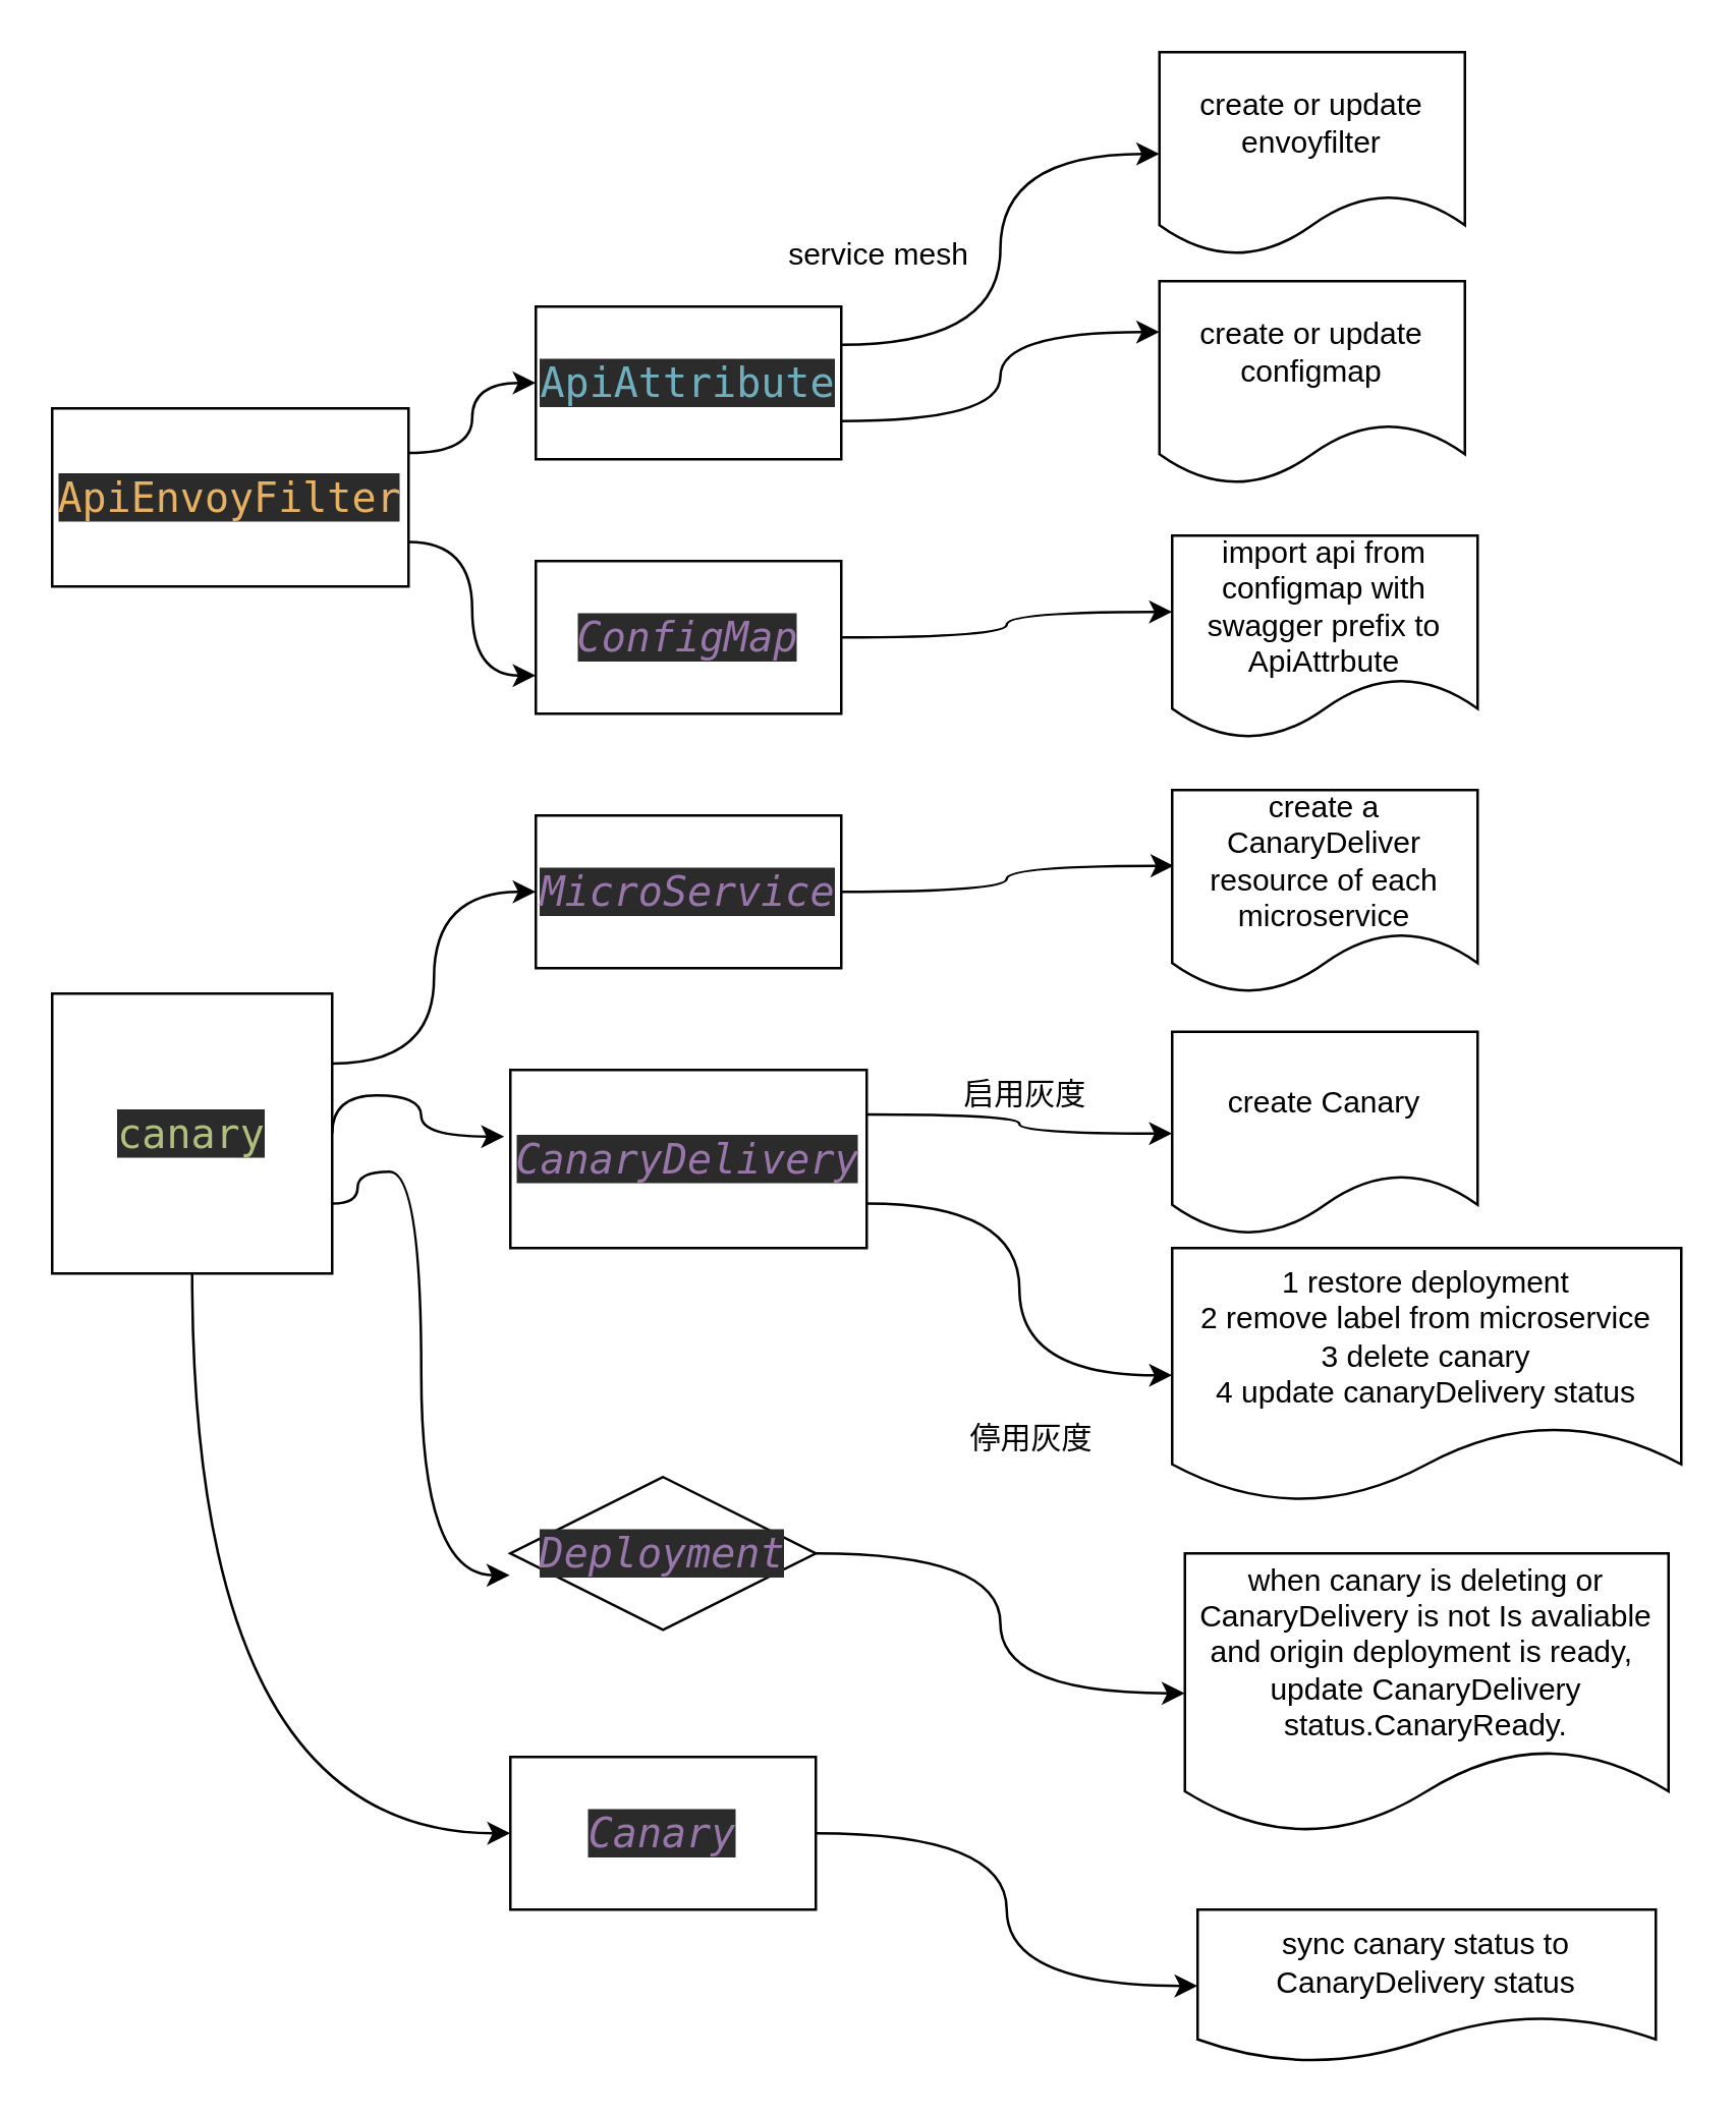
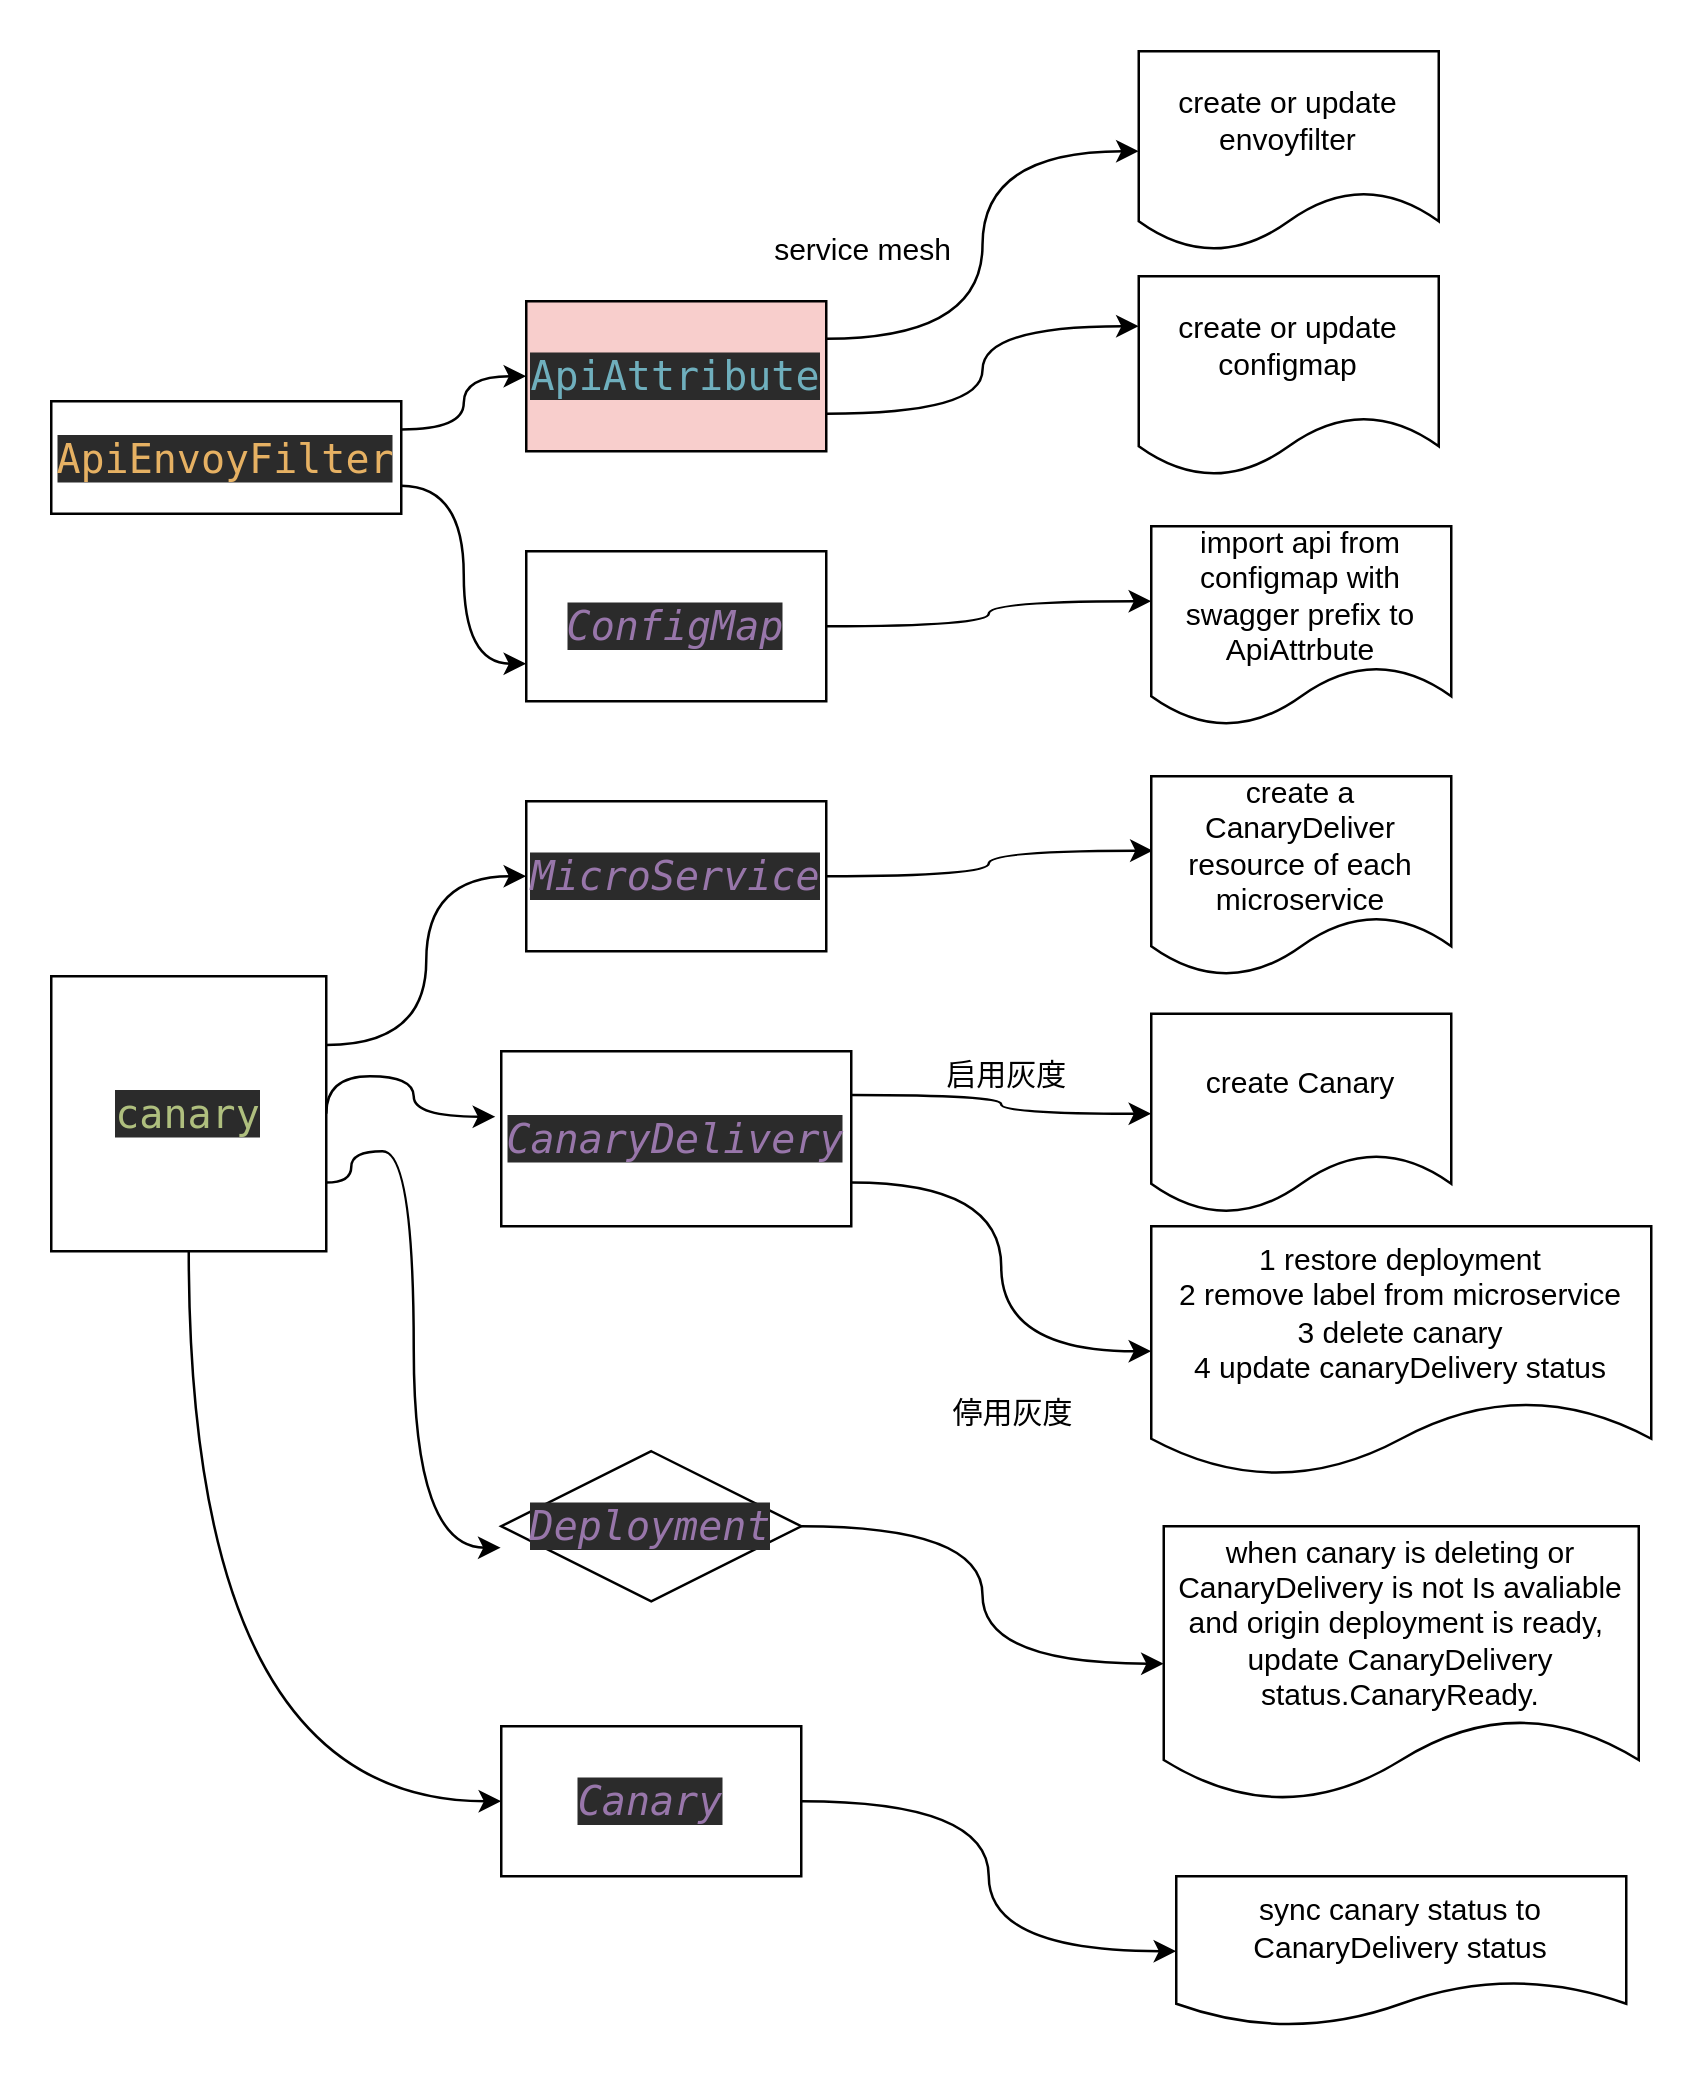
  <mxCell id="0" />
  <mxCell id="1" parent="0" />
  <mxCell id="2" style="edgeStyle=orthogonalEdgeStyle;curved=1;rounded=0;orthogonalLoop=1;jettySize=auto;html=1;exitX=1;exitY=0.25;exitDx=0;exitDy=0;entryX=0;entryY=0.5;entryDx=0;entryDy=0;" edge="1" parent="1" source="4" target="21"><mxGeometry relative="1" as="geometry" /></mxCell>
  <mxCell id="3" style="edgeStyle=orthogonalEdgeStyle;curved=1;rounded=0;orthogonalLoop=1;jettySize=auto;html=1;exitX=1;exitY=0.75;exitDx=0;exitDy=0;entryX=0;entryY=0.75;entryDx=0;entryDy=0;" edge="1" parent="1" source="4" target="23"><mxGeometry relative="1" as="geometry" /></mxCell>
- <mxCell id="4" value="&lt;pre style=&quot;background-color: #2b2b2b ; color: #a9b7c6 ; font-family: &amp;#34;menlo-regular&amp;#34; , monospace ; font-size: 12.0pt&quot;&gt;&lt;span style=&quot;color: #e6b163&quot;&gt;ApiEnvoyFilter&lt;/span&gt;&lt;/pre&gt;" style="rounded=0;whiteSpace=wrap;html=1;" vertex="1" parent="1"><mxGeometry x="20" y="160" width="140" height="70" as="geometry" /></mxCell>
+ <mxCell id="4" value="&lt;pre style=&quot;background-color: #2b2b2b ; color: #a9b7c6 ; font-family: &amp;#34;menlo-regular&amp;#34; , monospace ; font-size: 12.0pt&quot;&gt;&lt;span style=&quot;color: #e6b163&quot;&gt;ApiEnvoyFilter&lt;/span&gt;&lt;/pre&gt;" style="rounded=0;whiteSpace=wrap;html=1;" vertex="1" parent="1"><mxGeometry x="20" y="160" width="140" height="45" as="geometry" /></mxCell>
  <mxCell id="5" style="edgeStyle=orthogonalEdgeStyle;curved=1;rounded=0;orthogonalLoop=1;jettySize=auto;html=1;entryX=0;entryY=0.5;entryDx=0;entryDy=0;exitX=1;exitY=0.25;exitDx=0;exitDy=0;" edge="1" parent="1" source="9" target="11"><mxGeometry relative="1" as="geometry" /></mxCell>
  <mxCell id="6" style="edgeStyle=orthogonalEdgeStyle;curved=1;rounded=0;orthogonalLoop=1;jettySize=auto;html=1;exitX=1;exitY=0.5;exitDx=0;exitDy=0;entryX=-0.017;entryY=0.374;entryDx=0;entryDy=0;entryPerimeter=0;" edge="1" parent="1" source="9" target="14"><mxGeometry relative="1" as="geometry"><Array as="points"><mxPoint x="130" y="430" /><mxPoint x="165" y="430" /><mxPoint x="165" y="446" /></Array></mxGeometry></mxCell>
  <mxCell id="7" style="edgeStyle=orthogonalEdgeStyle;curved=1;rounded=0;orthogonalLoop=1;jettySize=auto;html=1;exitX=1;exitY=0.75;exitDx=0;exitDy=0;entryX=-0.002;entryY=0.643;entryDx=0;entryDy=0;entryPerimeter=0;" edge="1" parent="1" source="9" target="16"><mxGeometry relative="1" as="geometry"><Array as="points"><mxPoint x="140" y="473" /><mxPoint x="140" y="460" /><mxPoint x="165" y="460" /><mxPoint x="165" y="619" /></Array></mxGeometry></mxCell>
  <mxCell id="8" style="edgeStyle=orthogonalEdgeStyle;curved=1;rounded=0;orthogonalLoop=1;jettySize=auto;html=1;exitX=0.5;exitY=1;exitDx=0;exitDy=0;entryX=0;entryY=0.5;entryDx=0;entryDy=0;" edge="1" parent="1" source="9" target="18"><mxGeometry relative="1" as="geometry" /></mxCell>
  <mxCell id="9" value="&lt;pre style=&quot;background-color: #2b2b2b ; color: #a9b7c6 ; font-family: &amp;#34;menlo-regular&amp;#34; , monospace ; font-size: 12.0pt&quot;&gt;&lt;span style=&quot;color: #afbf7e&quot;&gt;canary&lt;/span&gt;&lt;/pre&gt;" style="rounded=0;whiteSpace=wrap;html=1;" vertex="1" parent="1"><mxGeometry x="20" y="390" width="110" height="110" as="geometry" /></mxCell>
  <mxCell id="10" style="edgeStyle=orthogonalEdgeStyle;curved=1;rounded=0;orthogonalLoop=1;jettySize=auto;html=1;entryX=0.005;entryY=0.372;entryDx=0;entryDy=0;entryPerimeter=0;" edge="1" parent="1" source="11" target="28"><mxGeometry relative="1" as="geometry" /></mxCell>
  <mxCell id="11" value="&lt;pre style=&quot;background-color: #2b2b2b ; color: #a9b7c6 ; font-family: &amp;#34;menlo-regular&amp;#34; , monospace ; font-size: 12.0pt&quot;&gt;&lt;span style=&quot;color: #9876aa ; font-style: italic&quot;&gt;MicroService&lt;/span&gt;&lt;/pre&gt;" style="rounded=0;whiteSpace=wrap;html=1;" vertex="1" parent="1"><mxGeometry x="210" y="320" width="120" height="60" as="geometry" /></mxCell>
  <mxCell id="12" style="edgeStyle=orthogonalEdgeStyle;curved=1;rounded=0;orthogonalLoop=1;jettySize=auto;html=1;exitX=1;exitY=0.75;exitDx=0;exitDy=0;" edge="1" parent="1" source="14" target="31"><mxGeometry relative="1" as="geometry" /></mxCell>
  <mxCell id="13" style="edgeStyle=orthogonalEdgeStyle;curved=1;rounded=0;orthogonalLoop=1;jettySize=auto;html=1;exitX=1;exitY=0.25;exitDx=0;exitDy=0;entryX=0;entryY=0.5;entryDx=0;entryDy=0;" edge="1" parent="1" source="14" target="29"><mxGeometry relative="1" as="geometry" /></mxCell>
  <mxCell id="14" value="&lt;pre style=&quot;background-color: #2b2b2b ; color: #a9b7c6 ; font-family: &amp;#34;menlo-regular&amp;#34; , monospace ; font-size: 12.0pt&quot;&gt;&lt;span style=&quot;color: #9876aa ; font-style: italic&quot;&gt;CanaryDelivery&lt;/span&gt;&lt;/pre&gt;" style="rounded=0;whiteSpace=wrap;html=1;" vertex="1" parent="1"><mxGeometry x="200" y="420" width="140" height="70" as="geometry" /></mxCell>
  <mxCell id="15" style="edgeStyle=orthogonalEdgeStyle;curved=1;rounded=0;orthogonalLoop=1;jettySize=auto;html=1;exitX=1;exitY=0.5;exitDx=0;exitDy=0;entryX=0;entryY=0.5;entryDx=0;entryDy=0;" edge="1" parent="1" source="16" target="33"><mxGeometry relative="1" as="geometry" /></mxCell>
  <mxCell id="16" value="&lt;pre style=&quot;background-color: #2b2b2b ; color: #a9b7c6 ; font-family: &amp;#34;menlo-regular&amp;#34; , monospace ; font-size: 12.0pt&quot;&gt;&lt;span style=&quot;color: #9876aa ; font-style: italic&quot;&gt;Deployment&lt;/span&gt;&lt;/pre&gt;" style="rhombus;whiteSpace=wrap;html=1;" vertex="1" parent="1"><mxGeometry x="200" y="580" width="120" height="60" as="geometry" /></mxCell>
  <mxCell id="17" style="edgeStyle=orthogonalEdgeStyle;curved=1;rounded=0;orthogonalLoop=1;jettySize=auto;html=1;exitX=1;exitY=0.5;exitDx=0;exitDy=0;entryX=0;entryY=0.5;entryDx=0;entryDy=0;" edge="1" parent="1" source="18" target="34"><mxGeometry relative="1" as="geometry" /></mxCell>
  <mxCell id="18" value="&lt;pre style=&quot;background-color: #2b2b2b ; color: #a9b7c6 ; font-family: &amp;#34;menlo-regular&amp;#34; , monospace ; font-size: 12.0pt&quot;&gt;&lt;span style=&quot;color: #9876aa ; font-style: italic&quot;&gt;Canary&lt;/span&gt;&lt;/pre&gt;" style="rounded=0;whiteSpace=wrap;html=1;" vertex="1" parent="1"><mxGeometry x="200" y="690" width="120" height="60" as="geometry" /></mxCell>
  <mxCell id="19" style="edgeStyle=orthogonalEdgeStyle;curved=1;rounded=0;orthogonalLoop=1;jettySize=auto;html=1;exitX=1;exitY=0.25;exitDx=0;exitDy=0;entryX=0;entryY=0.5;entryDx=0;entryDy=0;" edge="1" parent="1" source="21" target="24"><mxGeometry relative="1" as="geometry" /></mxCell>
  <mxCell id="20" style="edgeStyle=orthogonalEdgeStyle;curved=1;rounded=0;orthogonalLoop=1;jettySize=auto;html=1;exitX=1;exitY=0.75;exitDx=0;exitDy=0;entryX=0;entryY=0.25;entryDx=0;entryDy=0;" edge="1" parent="1" source="21" target="25"><mxGeometry relative="1" as="geometry" /></mxCell>
- <mxCell id="21" value="&lt;pre style=&quot;background-color: #2b2b2b ; color: #a9b7c6 ; font-family: &amp;#34;menlo-regular&amp;#34; , monospace ; font-size: 12.0pt&quot;&gt;&lt;span style=&quot;color: #6fafbd&quot;&gt;ApiAttribute&lt;/span&gt;&lt;/pre&gt;" style="rounded=0;whiteSpace=wrap;html=1;" vertex="1" parent="1"><mxGeometry x="210" y="120" width="120" height="60" as="geometry" /></mxCell>
+ <mxCell id="21" value="&lt;pre style=&quot;background-color: #2b2b2b ; color: #a9b7c6 ; font-family: &amp;#34;menlo-regular&amp;#34; , monospace ; font-size: 12.0pt&quot;&gt;&lt;span style=&quot;color: #6fafbd&quot;&gt;ApiAttribute&lt;/span&gt;&lt;/pre&gt;" style="rounded=0;whiteSpace=wrap;html=1;fillColor=#f8cecc;" vertex="1" parent="1"><mxGeometry x="210" y="120" width="120" height="60" as="geometry" /></mxCell>
  <mxCell id="22" style="edgeStyle=orthogonalEdgeStyle;curved=1;rounded=0;orthogonalLoop=1;jettySize=auto;html=1;entryX=0;entryY=0.375;entryDx=0;entryDy=0;entryPerimeter=0;" edge="1" parent="1" source="23" target="27"><mxGeometry relative="1" as="geometry" /></mxCell>
  <mxCell id="23" value="&lt;pre style=&quot;background-color: #2b2b2b ; color: #a9b7c6 ; font-family: &amp;#34;menlo-regular&amp;#34; , monospace ; font-size: 12.0pt&quot;&gt;&lt;span style=&quot;color: #9876aa ; font-style: italic&quot;&gt;ConfigMap&lt;/span&gt;&lt;/pre&gt;" style="rounded=0;whiteSpace=wrap;html=1;" vertex="1" parent="1"><mxGeometry x="210" y="220" width="120" height="60" as="geometry" /></mxCell>
  <mxCell id="24" value="create or update envoyfilter" style="shape=document;whiteSpace=wrap;html=1;boundedLbl=1;" vertex="1" parent="1"><mxGeometry x="455" y="20" width="120" height="80" as="geometry" /></mxCell>
  <mxCell id="25" value="create or update configmap" style="shape=document;whiteSpace=wrap;html=1;boundedLbl=1;" vertex="1" parent="1"><mxGeometry x="455" y="110" width="120" height="80" as="geometry" /></mxCell>
  <mxCell id="26" value="service mesh" style="text;html=1;strokeColor=none;fillColor=none;align=center;verticalAlign=middle;whiteSpace=wrap;rounded=0;" vertex="1" parent="1"><mxGeometry x="300" y="90" width="90" height="20" as="geometry" /></mxCell>
  <mxCell id="27" value="import api from configmap with swagger prefix to ApiAttrbute" style="shape=document;whiteSpace=wrap;html=1;boundedLbl=1;" vertex="1" parent="1"><mxGeometry x="460" y="210" width="120" height="80" as="geometry" /></mxCell>
  <mxCell id="28" value="create a CanaryDeliver resource of each microservice" style="shape=document;whiteSpace=wrap;html=1;boundedLbl=1;" vertex="1" parent="1"><mxGeometry x="460" y="310" width="120" height="80" as="geometry" /></mxCell>
  <mxCell id="29" value="create Canary" style="shape=document;whiteSpace=wrap;html=1;boundedLbl=1;" vertex="1" parent="1"><mxGeometry x="460" y="405" width="120" height="80" as="geometry" /></mxCell>
  <mxCell id="30" value="启用灰度" style="text;html=1;strokeColor=none;fillColor=none;align=center;verticalAlign=middle;whiteSpace=wrap;rounded=0;" vertex="1" parent="1"><mxGeometry x="350" y="420" width="105" height="20" as="geometry" /></mxCell>
  <mxCell id="31" value="1 restore deployment&lt;br&gt;2 remove label from microservice&lt;br&gt;3 delete canary&lt;br&gt;4 update canaryDelivery status" style="shape=document;whiteSpace=wrap;html=1;boundedLbl=1;" vertex="1" parent="1"><mxGeometry x="460" y="490" width="200" height="100" as="geometry" /></mxCell>
  <mxCell id="32" value="停用灰度" style="text;html=1;strokeColor=none;fillColor=none;align=center;verticalAlign=middle;whiteSpace=wrap;rounded=0;" vertex="1" parent="1"><mxGeometry x="375" y="550" width="60" height="30" as="geometry" /></mxCell>
  <mxCell id="33" value="when canary is deleting or CanaryDelivery is not Is avaliable and origin deployment is ready,&amp;nbsp;&lt;br&gt;update CanaryDelivery status.CanaryReady." style="shape=document;whiteSpace=wrap;html=1;boundedLbl=1;" vertex="1" parent="1"><mxGeometry x="465" y="610" width="190" height="110" as="geometry" /></mxCell>
  <mxCell id="34" value="sync canary status to CanaryDelivery status" style="shape=document;whiteSpace=wrap;html=1;boundedLbl=1;" vertex="1" parent="1"><mxGeometry x="470" y="750" width="180" height="60" as="geometry" /></mxCell>
